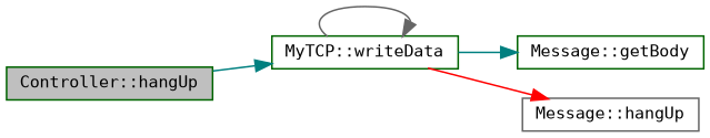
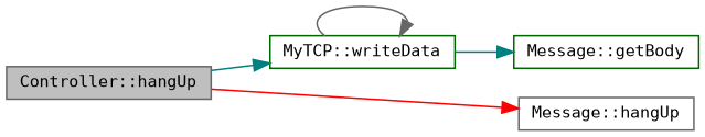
  digraph {
    fontname="DejaVu Sans Mono"
    rankdir=LR
    node [color=gray40 fillcolor=white fontname="DejaVu Sans Mono" fontsize=10 shape=record style=filled]
    edge [color=teal fontname="DejaVu Sans Mono" fontsize=10 labelfontname=Helvetica labelfontsize=10 style=solid]
-   n1 [color=darkgreen fillcolor=grey75 fontcolor=black height=0.2 label="Controller::hangUp" width=0.4]
+   n1 [fillcolor=grey75 fontcolor=black height=0.2 label="Controller::hangUp" width=0.4]
    n2 [color=darkgreen height=0.2 label="MyTCP::writeData" width=0.4]
    n3 [color=darkgreen height=0.2 label="Message::getBody" width=0.4]
    n4 [height=0.2 label="Message::hangUp" width=0.4]
    n1 -> n2
    n2 -> n2 [color=gray40]
    n2 -> n3
-   n2 -> n4 [color=red]
+   n1 -> n4 [color=red]
  }
